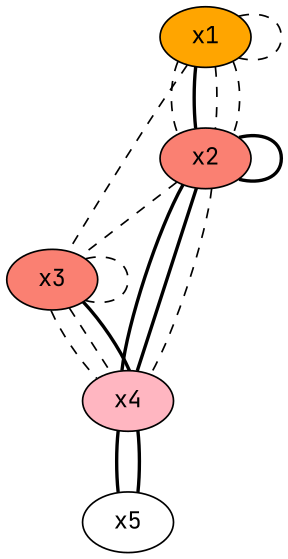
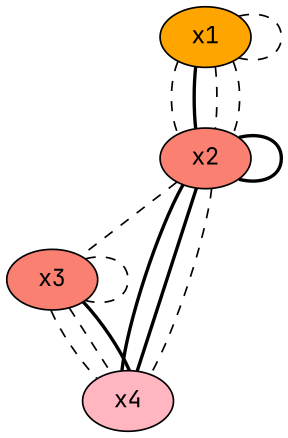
  graph {
    fontname="JetBrains Mono"
    node [fillcolor=salmon fontname="JetBrains Mono" style=filled]
    edge [fontname="JetBrains Mono" style=dashed]
    x1 [fillcolor=orange]
    x2
    x3
    x4 [fillcolor=lightpink]
-   x5 [fillcolor=white]
    x1 -- x1
    x1 -- x2
    x1 -- x2 [style=bold]
    x1 -- x2
    x1 -- x2
-   x1 -- x3
    x2 -- x2 [style=bold]
    x2 -- x3
    x2 -- x4 [style=bold]
    x2 -- x4 [style=bold]
    x2 -- x4
    x3 -- x3
    x3 -- x4
    x3 -- x4
    x3 -- x4 [style=bold]
-   x4 -- x5 [style=bold]
-   x4 -- x5 [style=bold]
  }
